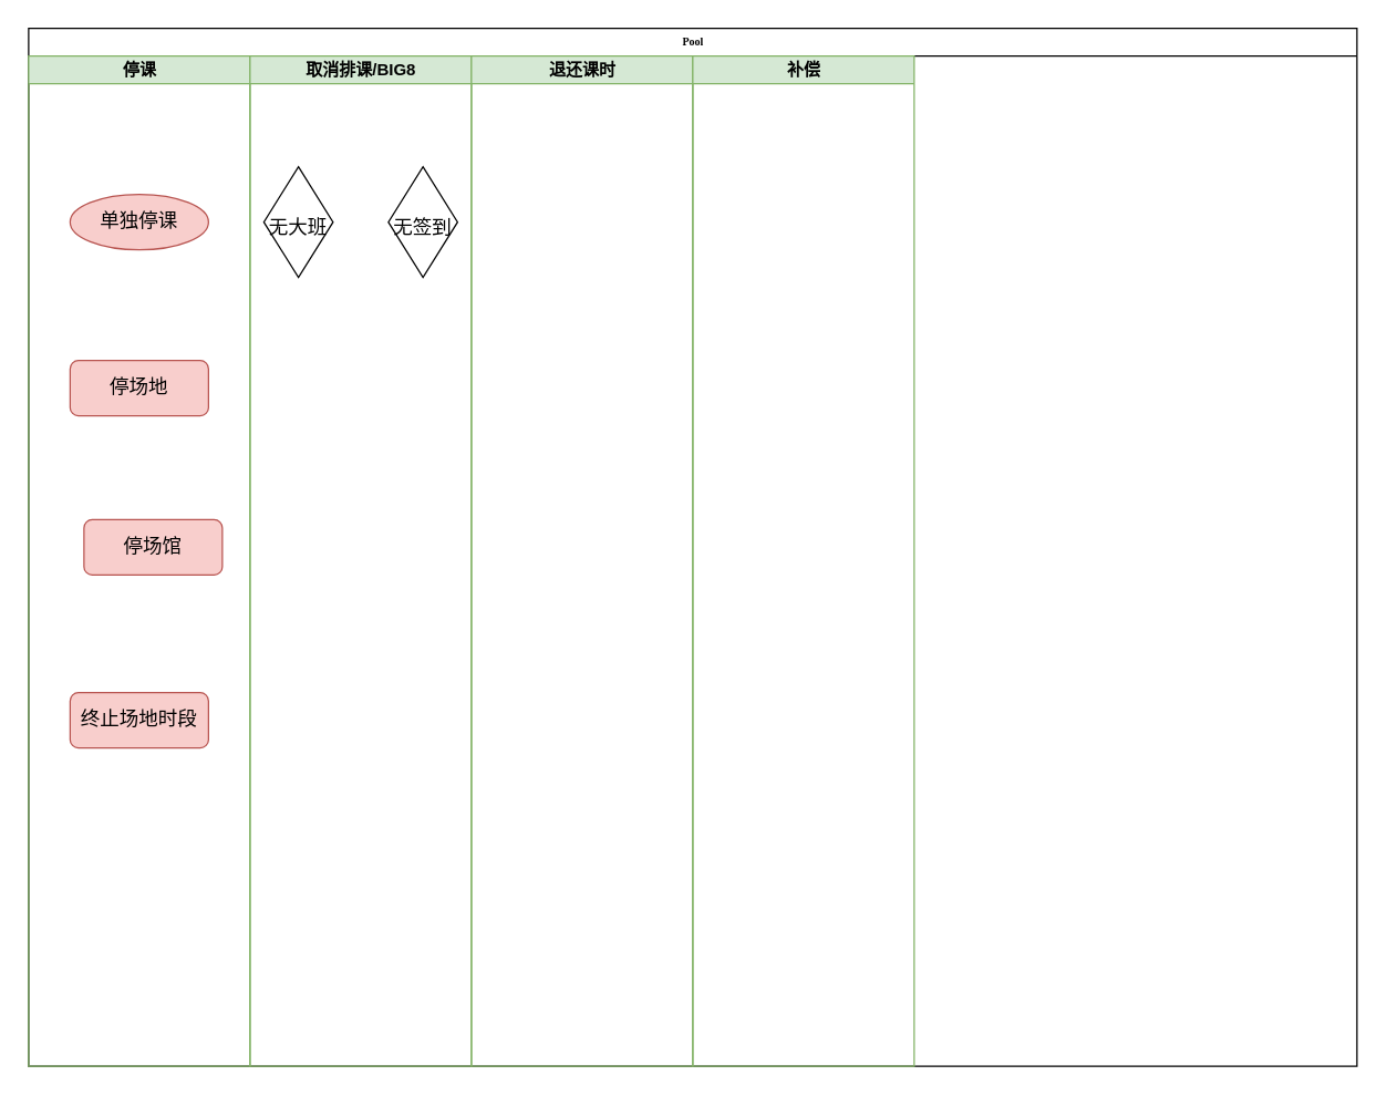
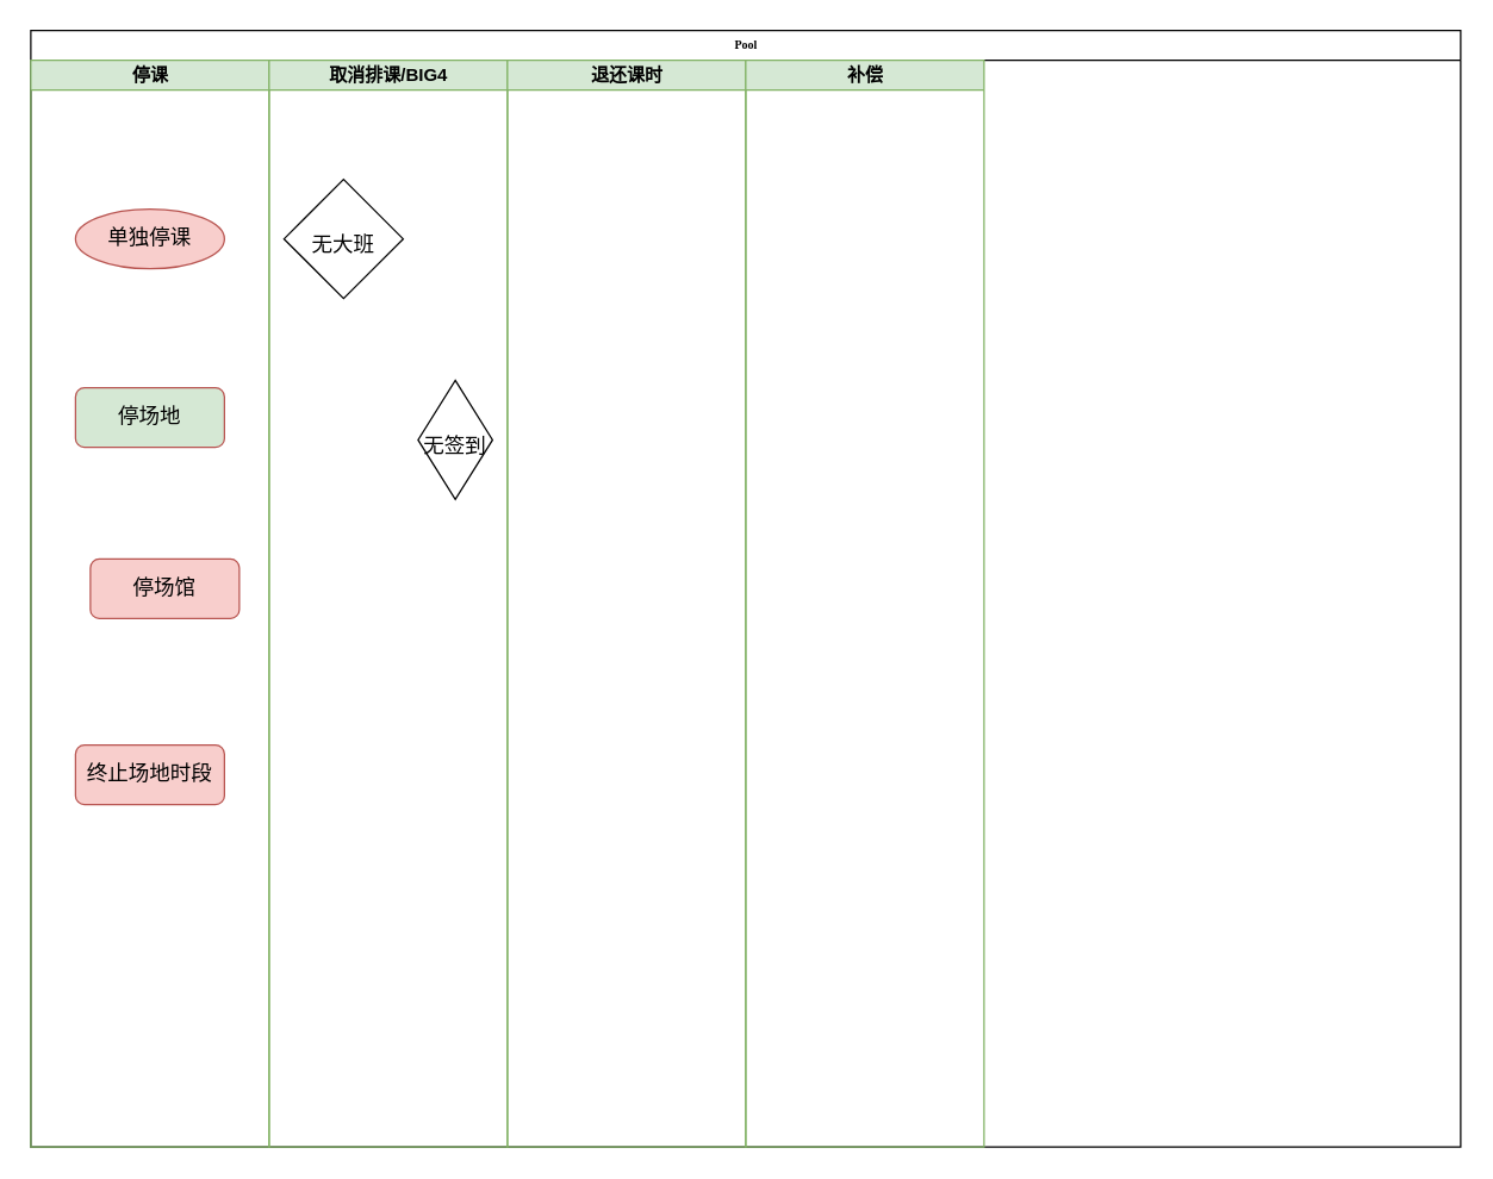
  <mxCell id="0" />
  <mxCell id="1" parent="0" />
  <mxCell id="2" value="Pool" style="swimlane;html=1;childLayout=stackLayout;startSize=20;rounded=0;shadow=0;labelBackgroundColor=none;strokeWidth=1;fontFamily=Verdana;fontSize=8;align=center;" parent="1" vertex="1"><mxGeometry x="20" y="20" width="960" height="750" as="geometry" /></mxCell>
  <mxCell id="3" value="停课" style="swimlane;html=1;startSize=20;fillColor=#d5e8d4;strokeColor=#82b366;" parent="2" vertex="1"><mxGeometry y="20" width="160" height="730" as="geometry" /></mxCell>
  <mxCell id="4" value="&lt;font style=&quot;font-size: 14px&quot;&gt;单独停课&lt;/font&gt;" style="ellipse;whiteSpace=wrap;html=1;shadow=0;labelBackgroundColor=none;strokeWidth=1;fontFamily=Verdana;fontSize=8;align=center;fillColor=#f8cecc;strokeColor=#b85450;" parent="3" vertex="1"><mxGeometry x="30" y="100" width="100" height="40" as="geometry" /></mxCell>
- <mxCell id="5" value="&lt;font style=&quot;font-size: 14px&quot;&gt;停场地&lt;/font&gt;" style="rounded=1;whiteSpace=wrap;html=1;shadow=0;labelBackgroundColor=none;strokeWidth=1;fontFamily=Verdana;fontSize=8;align=center;fillColor=#f8cecc;strokeColor=#b85450;" vertex="1" parent="3"><mxGeometry x="30" y="220" width="100" height="40" as="geometry" /></mxCell>
+ <mxCell id="5" value="&lt;font style=&quot;font-size: 14px&quot;&gt;停场地&lt;/font&gt;" style="rounded=1;whiteSpace=wrap;html=1;shadow=0;labelBackgroundColor=none;strokeWidth=1;fontFamily=Verdana;fontSize=8;align=center;fillColor=#d5e8d4;strokeColor=#b85450;" vertex="1" parent="3"><mxGeometry x="30" y="220" width="100" height="40" as="geometry" /></mxCell>
  <mxCell id="6" value="&lt;font style=&quot;font-size: 14px&quot;&gt;停场馆&lt;/font&gt;" style="rounded=1;whiteSpace=wrap;html=1;shadow=0;labelBackgroundColor=none;strokeWidth=1;fontFamily=Verdana;fontSize=8;align=center;fillColor=#f8cecc;strokeColor=#b85450;" vertex="1" parent="3"><mxGeometry x="40" y="335" width="100" height="40" as="geometry" /></mxCell>
  <mxCell id="7" value="&lt;font style=&quot;font-size: 14px&quot;&gt;终止场地时段&lt;/font&gt;" style="rounded=1;whiteSpace=wrap;html=1;shadow=0;labelBackgroundColor=none;strokeWidth=1;fontFamily=Verdana;fontSize=8;align=center;fillColor=#f8cecc;strokeColor=#b85450;" vertex="1" parent="3"><mxGeometry x="30" y="460" width="100" height="40" as="geometry" /></mxCell>
- <mxCell id="8" value="取消排课/BIG8" style="swimlane;html=1;startSize=20;fillColor=#d5e8d4;strokeColor=#82b366;" parent="2" vertex="1"><mxGeometry x="160" y="20" width="160" height="730" as="geometry" /></mxCell>
- <mxCell id="9" value="&lt;br&gt;&lt;font style=&quot;font-size: 14px&quot;&gt;无大班&lt;/font&gt;" style="rhombus;whiteSpace=wrap;html=1;rounded=0;shadow=0;labelBackgroundColor=none;strokeWidth=1;fontFamily=Verdana;fontSize=8;align=center;" parent="8" vertex="1"><mxGeometry x="10" y="80" width="50" height="80" as="geometry" /></mxCell>
- <mxCell id="10" value="&lt;br&gt;&lt;font style=&quot;font-size: 14px&quot;&gt;无签到&lt;/font&gt;" style="rhombus;whiteSpace=wrap;html=1;rounded=0;shadow=0;labelBackgroundColor=none;strokeWidth=1;fontFamily=Verdana;fontSize=8;align=center;" vertex="1" parent="8"><mxGeometry x="100" y="80" width="50" height="80" as="geometry" /></mxCell>
+ <mxCell id="8" value="取消排课/BIG4" style="swimlane;html=1;startSize=20;fillColor=#d5e8d4;strokeColor=#82b366;" parent="2" vertex="1"><mxGeometry x="160" y="20" width="160" height="730" as="geometry" /></mxCell>
+ <mxCell id="9" value="&lt;br&gt;&lt;font style=&quot;font-size: 14px&quot;&gt;无大班&lt;/font&gt;" style="rhombus;whiteSpace=wrap;html=1;rounded=0;shadow=0;labelBackgroundColor=none;strokeWidth=1;fontFamily=Verdana;fontSize=8;align=center;" parent="8" vertex="1"><mxGeometry x="10" y="80" width="80" height="80" as="geometry" /></mxCell>
+ <mxCell id="10" value="&lt;br&gt;&lt;font style=&quot;font-size: 14px&quot;&gt;无签到&lt;/font&gt;" style="rhombus;whiteSpace=wrap;html=1;rounded=0;shadow=0;labelBackgroundColor=none;strokeWidth=1;fontFamily=Verdana;fontSize=8;align=center;" vertex="1" parent="8"><mxGeometry x="100" y="215" width="50" height="80" as="geometry" /></mxCell>
  <mxCell id="11" value="退还课时" style="swimlane;html=1;startSize=20;fillColor=#d5e8d4;strokeColor=#82b366;" parent="2" vertex="1"><mxGeometry x="320" y="20" width="160" height="730" as="geometry" /></mxCell>
  <mxCell id="12" value="补偿" style="swimlane;html=1;startSize=20;fillColor=#d5e8d4;strokeColor=#82b366;" parent="2" vertex="1"><mxGeometry x="480" y="20" width="160" height="730" as="geometry" /></mxCell>
